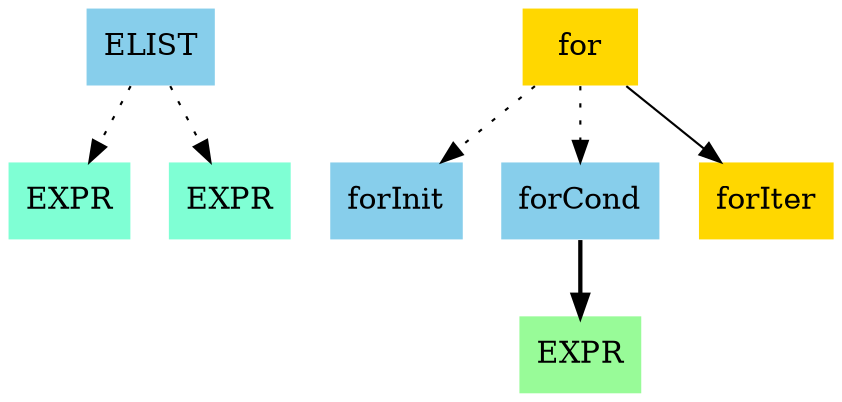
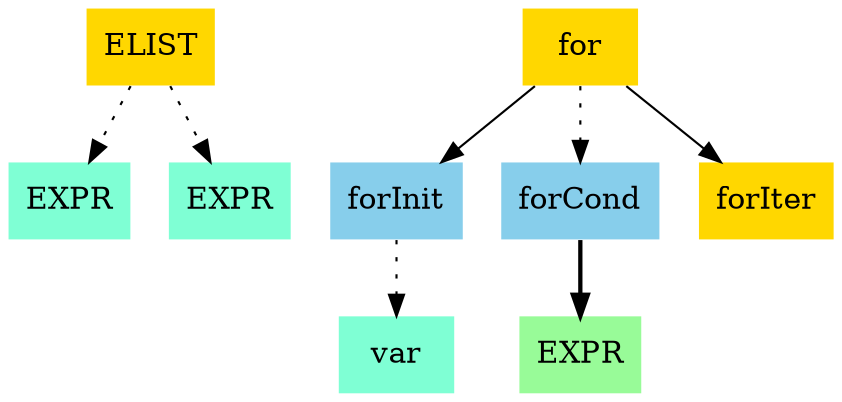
  digraph {
    fontname="DejaVu Serif"
    ordering=out
    node [fillcolor=aquamarine fontname="DejaVu Serif" shape=plaintext style=filled]
    edge [fontname="DejaVu Serif" style=dotted]
    n1 [label=EXPR]
    n2 [label=EXPR]
    n3 [fillcolor=palegreen label=EXPR]
-   n4 [fillcolor=skyblue label=ELIST]
+   n4 [fillcolor=gold label=ELIST]
    for [fillcolor=gold]
    forInit [fillcolor=skyblue]
    forCond [fillcolor=skyblue]
    forIter [fillcolor=gold]
+   var
    n4 -> n1
    n4 -> n2
-   for -> forInit
+   for -> forInit [style=solid]
    for -> forCond
    for -> forIter [style=solid]
+   forInit -> var
    forCond -> n3 [style=bold]
  }
